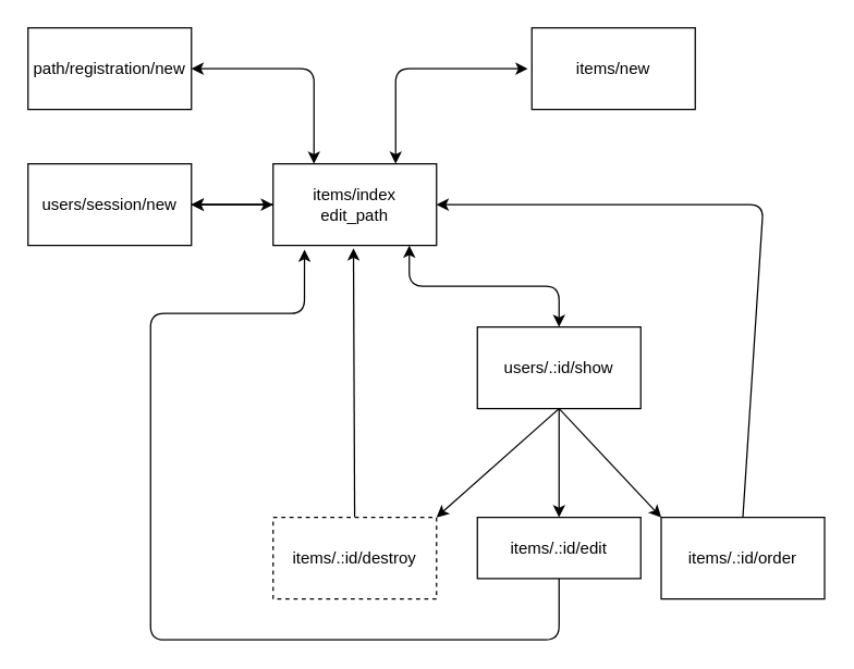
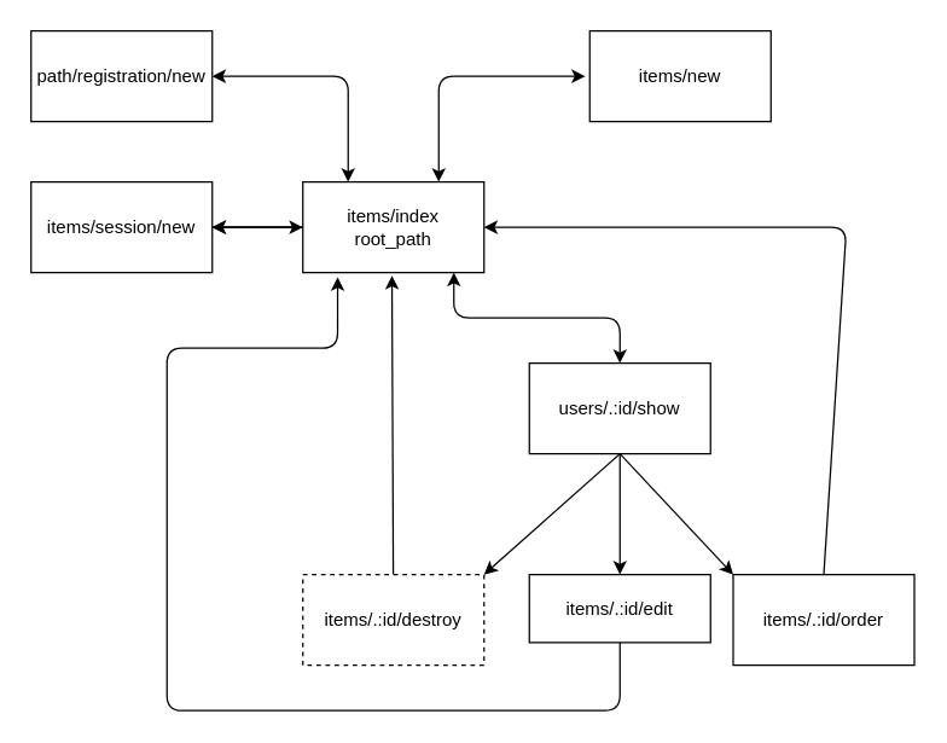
  <mxCell id="0" />
  <mxCell id="1" parent="0" />
  <mxCell id="2" value="" style="edgeStyle=none;html=1;" parent="1" source="4" target="12" edge="1"><mxGeometry relative="1" as="geometry" /></mxCell>
  <mxCell id="3" value="" style="edgeStyle=none;html=1;" parent="1" source="4" target="12" edge="1"><mxGeometry relative="1" as="geometry" /></mxCell>
- <mxCell id="4" value="items/index&lt;br&gt;edit_path" style="rounded=0;whiteSpace=wrap;html=1;" parent="1" vertex="1"><mxGeometry x="200" y="120" width="120" height="60" as="geometry" /></mxCell>
+ <mxCell id="4" value="items/index&lt;br&gt;root_path" style="rounded=0;whiteSpace=wrap;html=1;" parent="1" vertex="1"><mxGeometry x="200" y="120" width="120" height="60" as="geometry" /></mxCell>
  <mxCell id="5" value="" style="edgeStyle=none;html=1;" parent="1" source="7" target="15" edge="1"><mxGeometry relative="1" as="geometry" /></mxCell>
  <mxCell id="6" style="edgeStyle=none;html=1;entryX=0;entryY=0;entryDx=0;entryDy=0;exitX=0.5;exitY=1;exitDx=0;exitDy=0;" parent="1" source="7" target="9" edge="1"><mxGeometry relative="1" as="geometry" /></mxCell>
  <mxCell id="7" value="users/.:id/show" style="rounded=0;whiteSpace=wrap;html=1;" parent="1" vertex="1"><mxGeometry x="350" y="240" width="120" height="60" as="geometry" /></mxCell>
  <mxCell id="8" style="edgeStyle=none;html=1;entryX=1;entryY=0.5;entryDx=0;entryDy=0;exitX=0.5;exitY=0;exitDx=0;exitDy=0;" parent="1" source="9" target="4" edge="1"><mxGeometry relative="1" as="geometry"><Array as="points"><mxPoint x="560" y="150" /></Array></mxGeometry></mxCell>
  <mxCell id="9" value="items/.:id/order" style="rounded=0;whiteSpace=wrap;html=1;" parent="1" vertex="1"><mxGeometry x="485" y="380" width="120" height="60" as="geometry" /></mxCell>
  <mxCell id="10" value="path/registration/new" style="rounded=0;whiteSpace=wrap;html=1;" parent="1" vertex="1"><mxGeometry x="20" y="20" width="120" height="60" as="geometry" /></mxCell>
  <mxCell id="11" value="" style="edgeStyle=none;html=1;" parent="1" source="12" target="4" edge="1"><mxGeometry relative="1" as="geometry" /></mxCell>
- <mxCell id="12" value="users/session/new" style="rounded=0;whiteSpace=wrap;html=1;" parent="1" vertex="1"><mxGeometry x="20" y="120" width="120" height="60" as="geometry" /></mxCell>
+ <mxCell id="12" value="items/session/new" style="rounded=0;whiteSpace=wrap;html=1;" parent="1" vertex="1"><mxGeometry x="20" y="120" width="120" height="60" as="geometry" /></mxCell>
  <mxCell id="13" value="items/new" style="rounded=0;whiteSpace=wrap;html=1;" parent="1" vertex="1"><mxGeometry x="390" y="20" width="120" height="60" as="geometry" /></mxCell>
  <mxCell id="14" style="edgeStyle=none;html=1;entryX=0.192;entryY=1.05;entryDx=0;entryDy=0;entryPerimeter=0;exitX=0.5;exitY=1;exitDx=0;exitDy=0;" parent="1" source="15" target="4" edge="1"><mxGeometry relative="1" as="geometry"><mxPoint x="110" y="270" as="targetPoint" /><Array as="points"><mxPoint x="410" y="470" /><mxPoint x="110" y="470" /><mxPoint x="110" y="230" /><mxPoint x="223" y="230" /></Array><mxPoint x="400" y="443" as="sourcePoint" /></mxGeometry></mxCell>
  <mxCell id="15" value="items/.:id/edit" style="rounded=0;whiteSpace=wrap;html=1;" parent="1" vertex="1"><mxGeometry x="350" y="380" width="120" height="45" as="geometry" /></mxCell>
  <mxCell id="16" value="" style="endArrow=classic;startArrow=classic;html=1;entryX=0.75;entryY=0;entryDx=0;entryDy=0;" parent="1" edge="1" target="4"><mxGeometry width="50" height="50" relative="1" as="geometry"><mxPoint x="387" y="50" as="sourcePoint" /><mxPoint x="310" y="90" as="targetPoint" /><Array as="points"><mxPoint x="290" y="50" /></Array></mxGeometry></mxCell>
  <mxCell id="17" style="edgeStyle=none;html=1;" parent="1" source="18" edge="1"><mxGeometry relative="1" as="geometry"><mxPoint x="259" y="182" as="targetPoint" /></mxGeometry></mxCell>
  <mxCell id="18" value="items/.:id/destroy" style="rounded=0;whiteSpace=wrap;html=1;dashed=1;" parent="1" vertex="1"><mxGeometry x="200" y="380" width="120" height="60" as="geometry" /></mxCell>
  <mxCell id="19" value="" style="endArrow=classic;html=1;entryX=1;entryY=0;entryDx=0;entryDy=0;" parent="1" target="18" edge="1"><mxGeometry width="50" height="50" relative="1" as="geometry"><mxPoint x="410" y="300" as="sourcePoint" /><mxPoint x="330" y="410" as="targetPoint" /></mxGeometry></mxCell>
  <mxCell id="20" value="" style="endArrow=classic;startArrow=classic;html=1;entryX=0.25;entryY=0;entryDx=0;entryDy=0;" edge="1" parent="1" target="4"><mxGeometry width="50" height="50" relative="1" as="geometry"><mxPoint x="140" y="50" as="sourcePoint" /><mxPoint x="230" y="50" as="targetPoint" /><Array as="points"><mxPoint x="230" y="50" /></Array></mxGeometry></mxCell>
  <mxCell id="21" value="" style="endArrow=classic;startArrow=classic;html=1;exitX=0.5;exitY=0;exitDx=0;exitDy=0;" edge="1" parent="1" source="7"><mxGeometry width="50" height="50" relative="1" as="geometry"><mxPoint x="250" y="230" as="sourcePoint" /><mxPoint x="300" y="180" as="targetPoint" /><Array as="points"><mxPoint x="410" y="210" /><mxPoint x="300" y="210" /></Array></mxGeometry></mxCell>
